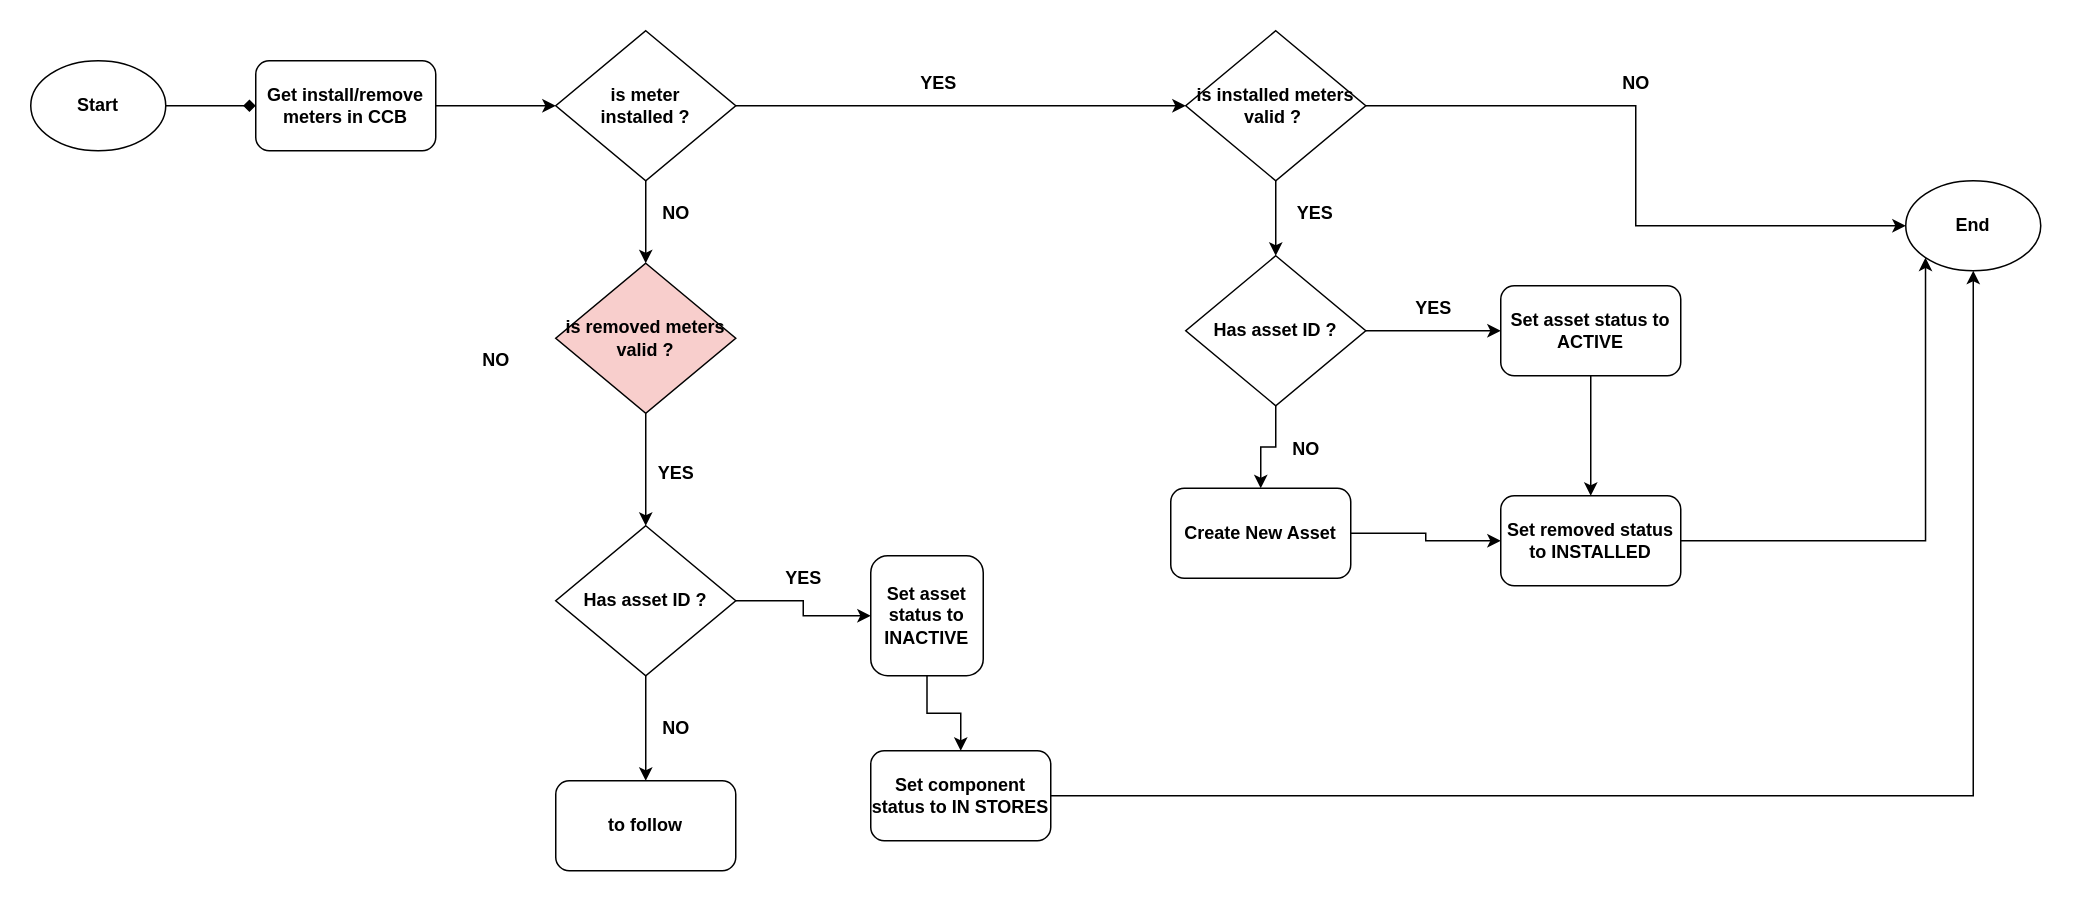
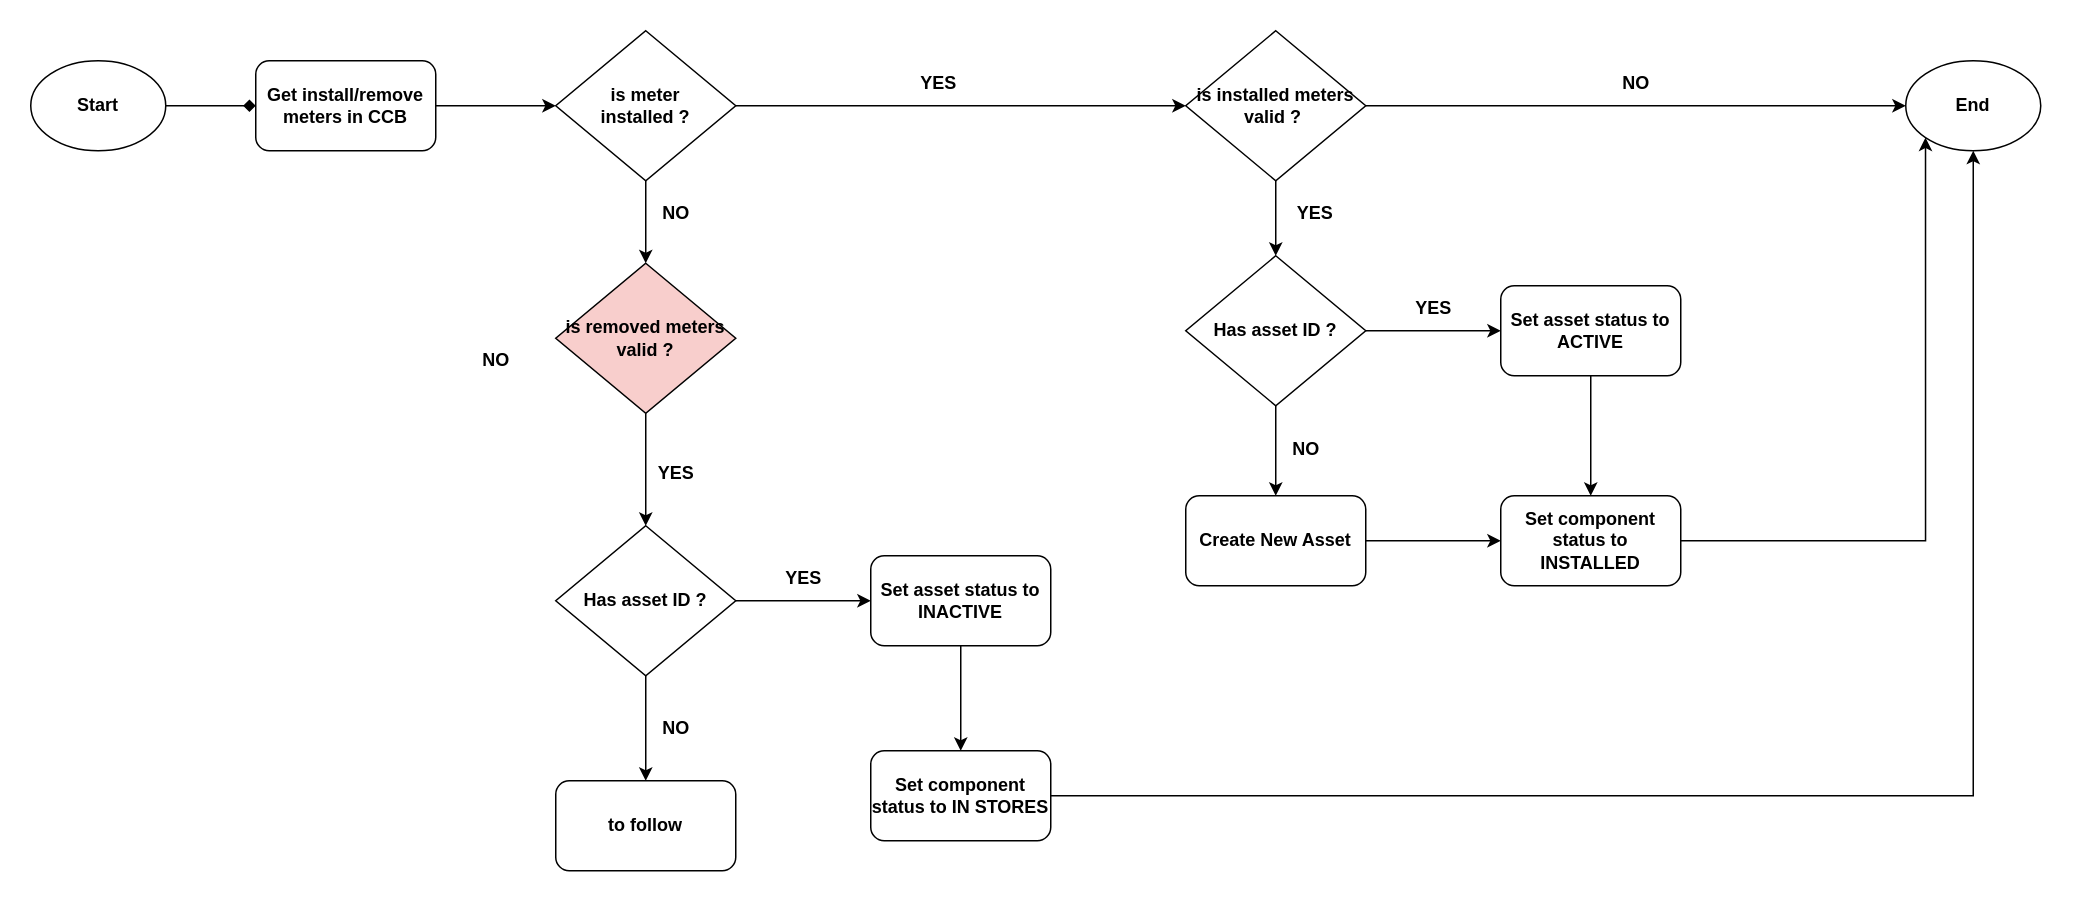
  <mxCell id="0" />
  <mxCell id="1" parent="0" />
  <mxCell id="2" value="" style="edgeStyle=orthogonalEdgeStyle;rounded=0;orthogonalLoop=1;jettySize=auto;html=1;endArrow=diamond;" edge="1" parent="1" source="3" target="5"><mxGeometry relative="1" as="geometry" /></mxCell>
  <mxCell id="3" value="&lt;b&gt;Start&lt;/b&gt;" style="ellipse;whiteSpace=wrap;html=1;" vertex="1" parent="1"><mxGeometry x="20" y="40" width="90" height="60" as="geometry" /></mxCell>
  <mxCell id="4" value="" style="edgeStyle=orthogonalEdgeStyle;rounded=0;orthogonalLoop=1;jettySize=auto;html=1;" edge="1" parent="1" source="5" target="8"><mxGeometry relative="1" as="geometry" /></mxCell>
  <mxCell id="5" value="&lt;b&gt;Get install/remove meters in CCB&lt;br&gt;&lt;/b&gt;" style="rounded=1;whiteSpace=wrap;html=1;" vertex="1" parent="1"><mxGeometry x="170" y="40" width="120" height="60" as="geometry" /></mxCell>
  <mxCell id="6" value="" style="edgeStyle=orthogonalEdgeStyle;rounded=0;orthogonalLoop=1;jettySize=auto;html=1;entryX=0;entryY=0.5;entryDx=0;entryDy=0;" edge="1" parent="1" source="8" target="22"><mxGeometry relative="1" as="geometry"><mxPoint x="580" y="70" as="targetPoint" /></mxGeometry></mxCell>
  <mxCell id="7" value="" style="edgeStyle=orthogonalEdgeStyle;rounded=0;orthogonalLoop=1;jettySize=auto;html=1;" edge="1" parent="1" source="8" target="25"><mxGeometry relative="1" as="geometry" /></mxCell>
  <mxCell id="8" value="&lt;b&gt;is meter &lt;br&gt;installed ?&lt;/b&gt;" style="rhombus;whiteSpace=wrap;html=1;" vertex="1" parent="1"><mxGeometry x="370" y="20" width="120" height="100" as="geometry" /></mxCell>
  <mxCell id="9" value="" style="edgeStyle=orthogonalEdgeStyle;rounded=0;orthogonalLoop=1;jettySize=auto;html=1;" edge="1" parent="1" source="11" target="14"><mxGeometry relative="1" as="geometry" /></mxCell>
  <mxCell id="10" value="" style="edgeStyle=orthogonalEdgeStyle;rounded=0;orthogonalLoop=1;jettySize=auto;html=1;" edge="1" parent="1" source="11" target="15"><mxGeometry relative="1" as="geometry" /></mxCell>
  <mxCell id="11" value="&lt;b&gt;Has asset ID ?&lt;/b&gt;" style="rhombus;whiteSpace=wrap;html=1;" vertex="1" parent="1"><mxGeometry x="370" y="350" width="120" height="100" as="geometry" /></mxCell>
  <mxCell id="12" value="&lt;b&gt;NO&lt;/b&gt;" style="text;html=1;align=center;verticalAlign=middle;resizable=0;points=[];autosize=1;strokeColor=none;fillColor=none;" vertex="1" parent="1"><mxGeometry x="430" y="127" width="40" height="30" as="geometry" /></mxCell>
  <mxCell id="13" value="" style="edgeStyle=orthogonalEdgeStyle;rounded=0;orthogonalLoop=1;jettySize=auto;html=1;" edge="1" parent="1" source="14" target="18"><mxGeometry relative="1" as="geometry" /></mxCell>
- <mxCell id="14" value="&lt;b&gt;Set asset status to INACTIVE&lt;br&gt;&lt;/b&gt;" style="rounded=1;whiteSpace=wrap;html=1;" vertex="1" parent="1"><mxGeometry x="580" y="370" width="75" height="80" as="geometry" /></mxCell>
+ <mxCell id="14" value="&lt;b&gt;Set asset status to INACTIVE&lt;br&gt;&lt;/b&gt;" style="rounded=1;whiteSpace=wrap;html=1;" vertex="1" parent="1"><mxGeometry x="580" y="370" width="120" height="60" as="geometry" /></mxCell>
  <mxCell id="15" value="&lt;b&gt;to follow&lt;br&gt;&lt;/b&gt;" style="rounded=1;whiteSpace=wrap;html=1;" vertex="1" parent="1"><mxGeometry x="370" y="520" width="120" height="60" as="geometry" /></mxCell>
  <mxCell id="16" value="&lt;b&gt;YES&lt;/b&gt;" style="text;html=1;align=center;verticalAlign=middle;resizable=0;points=[];autosize=1;strokeColor=none;fillColor=none;" vertex="1" parent="1"><mxGeometry x="425" y="300" width="50" height="30" as="geometry" /></mxCell>
  <mxCell id="17" style="edgeStyle=orthogonalEdgeStyle;rounded=0;orthogonalLoop=1;jettySize=auto;html=1;exitX=1;exitY=0.5;exitDx=0;exitDy=0;entryX=0.5;entryY=1;entryDx=0;entryDy=0;" edge="1" parent="1" source="18" target="23"><mxGeometry relative="1" as="geometry" /></mxCell>
  <mxCell id="18" value="&lt;b&gt;Set component status to IN STORES&lt;br&gt;&lt;/b&gt;" style="rounded=1;whiteSpace=wrap;html=1;" vertex="1" parent="1"><mxGeometry x="580" y="500" width="120" height="60" as="geometry" /></mxCell>
  <mxCell id="19" value="&lt;b&gt;YES&lt;/b&gt;" style="text;html=1;align=center;verticalAlign=middle;resizable=0;points=[];autosize=1;strokeColor=none;fillColor=none;" vertex="1" parent="1"><mxGeometry x="600" y="40" width="50" height="30" as="geometry" /></mxCell>
  <mxCell id="20" value="" style="edgeStyle=orthogonalEdgeStyle;rounded=0;orthogonalLoop=1;jettySize=auto;html=1;entryX=0.5;entryY=0;entryDx=0;entryDy=0;" edge="1" parent="1" source="22" target="31"><mxGeometry relative="1" as="geometry"><mxPoint x="850" y="210" as="targetPoint" /></mxGeometry></mxCell>
  <mxCell id="21" value="" style="edgeStyle=orthogonalEdgeStyle;rounded=0;orthogonalLoop=1;jettySize=auto;html=1;entryX=0;entryY=0.5;entryDx=0;entryDy=0;" edge="1" parent="1" source="22" target="23"><mxGeometry relative="1" as="geometry"><mxPoint x="1000" y="70" as="targetPoint" /></mxGeometry></mxCell>
  <mxCell id="22" value="&lt;b&gt;is installed meters valid ?&amp;nbsp;&lt;/b&gt;" style="rhombus;whiteSpace=wrap;html=1;" vertex="1" parent="1"><mxGeometry x="790" y="20" width="120" height="100" as="geometry" /></mxCell>
- <mxCell id="23" value="&lt;b&gt;End&lt;/b&gt;" style="ellipse;whiteSpace=wrap;html=1;" vertex="1" parent="1"><mxGeometry x="1270" y="120" width="90" height="60" as="geometry" /></mxCell>
+ <mxCell id="23" value="&lt;b&gt;End&lt;/b&gt;" style="ellipse;whiteSpace=wrap;html=1;" vertex="1" parent="1"><mxGeometry x="1270" y="40" width="90" height="60" as="geometry" /></mxCell>
  <mxCell id="24" value="" style="edgeStyle=orthogonalEdgeStyle;rounded=0;orthogonalLoop=1;jettySize=auto;html=1;" edge="1" parent="1" source="25" target="11"><mxGeometry relative="1" as="geometry" /></mxCell>
  <mxCell id="25" value="&lt;b&gt;is removed meters valid ?&lt;/b&gt;" style="rhombus;whiteSpace=wrap;html=1;fillColor=#f8cecc;" vertex="1" parent="1"><mxGeometry x="370" y="175" width="120" height="100" as="geometry" /></mxCell>
  <mxCell id="26" value="&lt;b&gt;NO&lt;/b&gt;" style="text;html=1;align=center;verticalAlign=middle;resizable=0;points=[];autosize=1;strokeColor=none;fillColor=none;" vertex="1" parent="1"><mxGeometry x="310" y="225" width="40" height="30" as="geometry" /></mxCell>
  <mxCell id="27" value="&lt;b&gt;YES&lt;/b&gt;" style="text;html=1;align=center;verticalAlign=middle;resizable=0;points=[];autosize=1;strokeColor=none;fillColor=none;" vertex="1" parent="1"><mxGeometry x="851" y="127" width="50" height="30" as="geometry" /></mxCell>
  <mxCell id="28" value="&lt;b&gt;NO&lt;/b&gt;" style="text;html=1;align=center;verticalAlign=middle;resizable=0;points=[];autosize=1;strokeColor=none;fillColor=none;" vertex="1" parent="1"><mxGeometry x="1070" y="40" width="40" height="30" as="geometry" /></mxCell>
  <mxCell id="29" value="" style="edgeStyle=orthogonalEdgeStyle;rounded=0;orthogonalLoop=1;jettySize=auto;html=1;" edge="1" parent="1" source="31" target="33"><mxGeometry relative="1" as="geometry" /></mxCell>
  <mxCell id="30" value="" style="edgeStyle=orthogonalEdgeStyle;rounded=0;orthogonalLoop=1;jettySize=auto;html=1;" edge="1" parent="1" source="31" target="37"><mxGeometry relative="1" as="geometry" /></mxCell>
  <mxCell id="31" value="&lt;b&gt;Has asset ID ?&lt;/b&gt;" style="rhombus;whiteSpace=wrap;html=1;" vertex="1" parent="1"><mxGeometry x="790" y="170" width="120" height="100" as="geometry" /></mxCell>
  <mxCell id="32" value="" style="edgeStyle=orthogonalEdgeStyle;rounded=0;orthogonalLoop=1;jettySize=auto;html=1;" edge="1" parent="1" source="33" target="40"><mxGeometry relative="1" as="geometry" /></mxCell>
  <mxCell id="33" value="&lt;b&gt;Set asset status to ACTIVE&lt;br&gt;&lt;/b&gt;" style="rounded=1;whiteSpace=wrap;html=1;" vertex="1" parent="1"><mxGeometry x="1000" y="190" width="120" height="60" as="geometry" /></mxCell>
  <mxCell id="34" value="&lt;b&gt;YES&lt;/b&gt;" style="text;html=1;align=center;verticalAlign=middle;resizable=0;points=[];autosize=1;strokeColor=none;fillColor=none;" vertex="1" parent="1"><mxGeometry x="510" y="370" width="50" height="30" as="geometry" /></mxCell>
  <mxCell id="35" value="&lt;b&gt;YES&lt;/b&gt;" style="text;html=1;align=center;verticalAlign=middle;resizable=0;points=[];autosize=1;strokeColor=none;fillColor=none;" vertex="1" parent="1"><mxGeometry x="930" y="190" width="50" height="30" as="geometry" /></mxCell>
  <mxCell id="36" value="" style="edgeStyle=orthogonalEdgeStyle;rounded=0;orthogonalLoop=1;jettySize=auto;html=1;" edge="1" parent="1" source="37" target="40"><mxGeometry relative="1" as="geometry" /></mxCell>
- <mxCell id="37" value="&lt;b&gt;Create New Asset&lt;br&gt;&lt;/b&gt;" style="rounded=1;whiteSpace=wrap;html=1;" vertex="1" parent="1"><mxGeometry x="780" y="325" width="120" height="60" as="geometry" /></mxCell>
+ <mxCell id="37" value="&lt;b&gt;Create New Asset&lt;br&gt;&lt;/b&gt;" style="rounded=1;whiteSpace=wrap;html=1;" vertex="1" parent="1"><mxGeometry x="790" y="330" width="120" height="60" as="geometry" /></mxCell>
  <mxCell id="38" value="&lt;b&gt;NO&lt;/b&gt;" style="text;html=1;align=center;verticalAlign=middle;resizable=0;points=[];autosize=1;strokeColor=none;fillColor=none;" vertex="1" parent="1"><mxGeometry x="850" y="284" width="40" height="30" as="geometry" /></mxCell>
  <mxCell id="39" style="edgeStyle=orthogonalEdgeStyle;rounded=0;orthogonalLoop=1;jettySize=auto;html=1;exitX=1;exitY=0.5;exitDx=0;exitDy=0;entryX=0;entryY=1;entryDx=0;entryDy=0;" edge="1" parent="1" source="40" target="23"><mxGeometry relative="1" as="geometry" /></mxCell>
- <mxCell id="40" value="&lt;b&gt;Set removed status to INSTALLED&lt;br&gt;&lt;/b&gt;" style="rounded=1;whiteSpace=wrap;html=1;" vertex="1" parent="1"><mxGeometry x="1000" y="330" width="120" height="60" as="geometry" /></mxCell>
+ <mxCell id="40" value="&lt;b&gt;Set component status to INSTALLED&lt;br&gt;&lt;/b&gt;" style="rounded=1;whiteSpace=wrap;html=1;" vertex="1" parent="1"><mxGeometry x="1000" y="330" width="120" height="60" as="geometry" /></mxCell>
  <mxCell id="41" value="&lt;b&gt;NO&lt;/b&gt;" style="text;html=1;align=center;verticalAlign=middle;resizable=0;points=[];autosize=1;strokeColor=none;fillColor=none;" vertex="1" parent="1"><mxGeometry x="430" y="470" width="40" height="30" as="geometry" /></mxCell>
